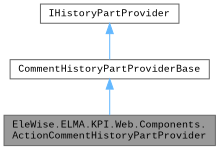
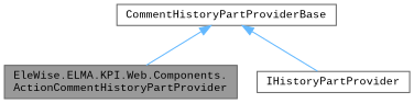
  digraph {
    fontname="Liberation Mono"
    node [color=gray40 fillcolor=white fontname="Liberation Mono" fontsize=10 shape=box style=filled]
    edge [color=steelblue1 dir=back fontname="Liberation Mono" fontsize=10 labelfontname=Helvetica labelfontsize=10 style=solid]
    n1 [fillcolor=grey60 fontcolor=black height=0.2 label="EleWise.ELMA.KPI.Web.Components.\lActionCommentHistoryPartProvider" width=0.4]
    n2 [height=0.2 label=CommentHistoryPartProviderBase width=0.4]
    n3 [height=0.2 label=IHistoryPartProvider width=0.4]
    n2 -> n1
-   n3 -> n2
+   n2 -> n3
  }
